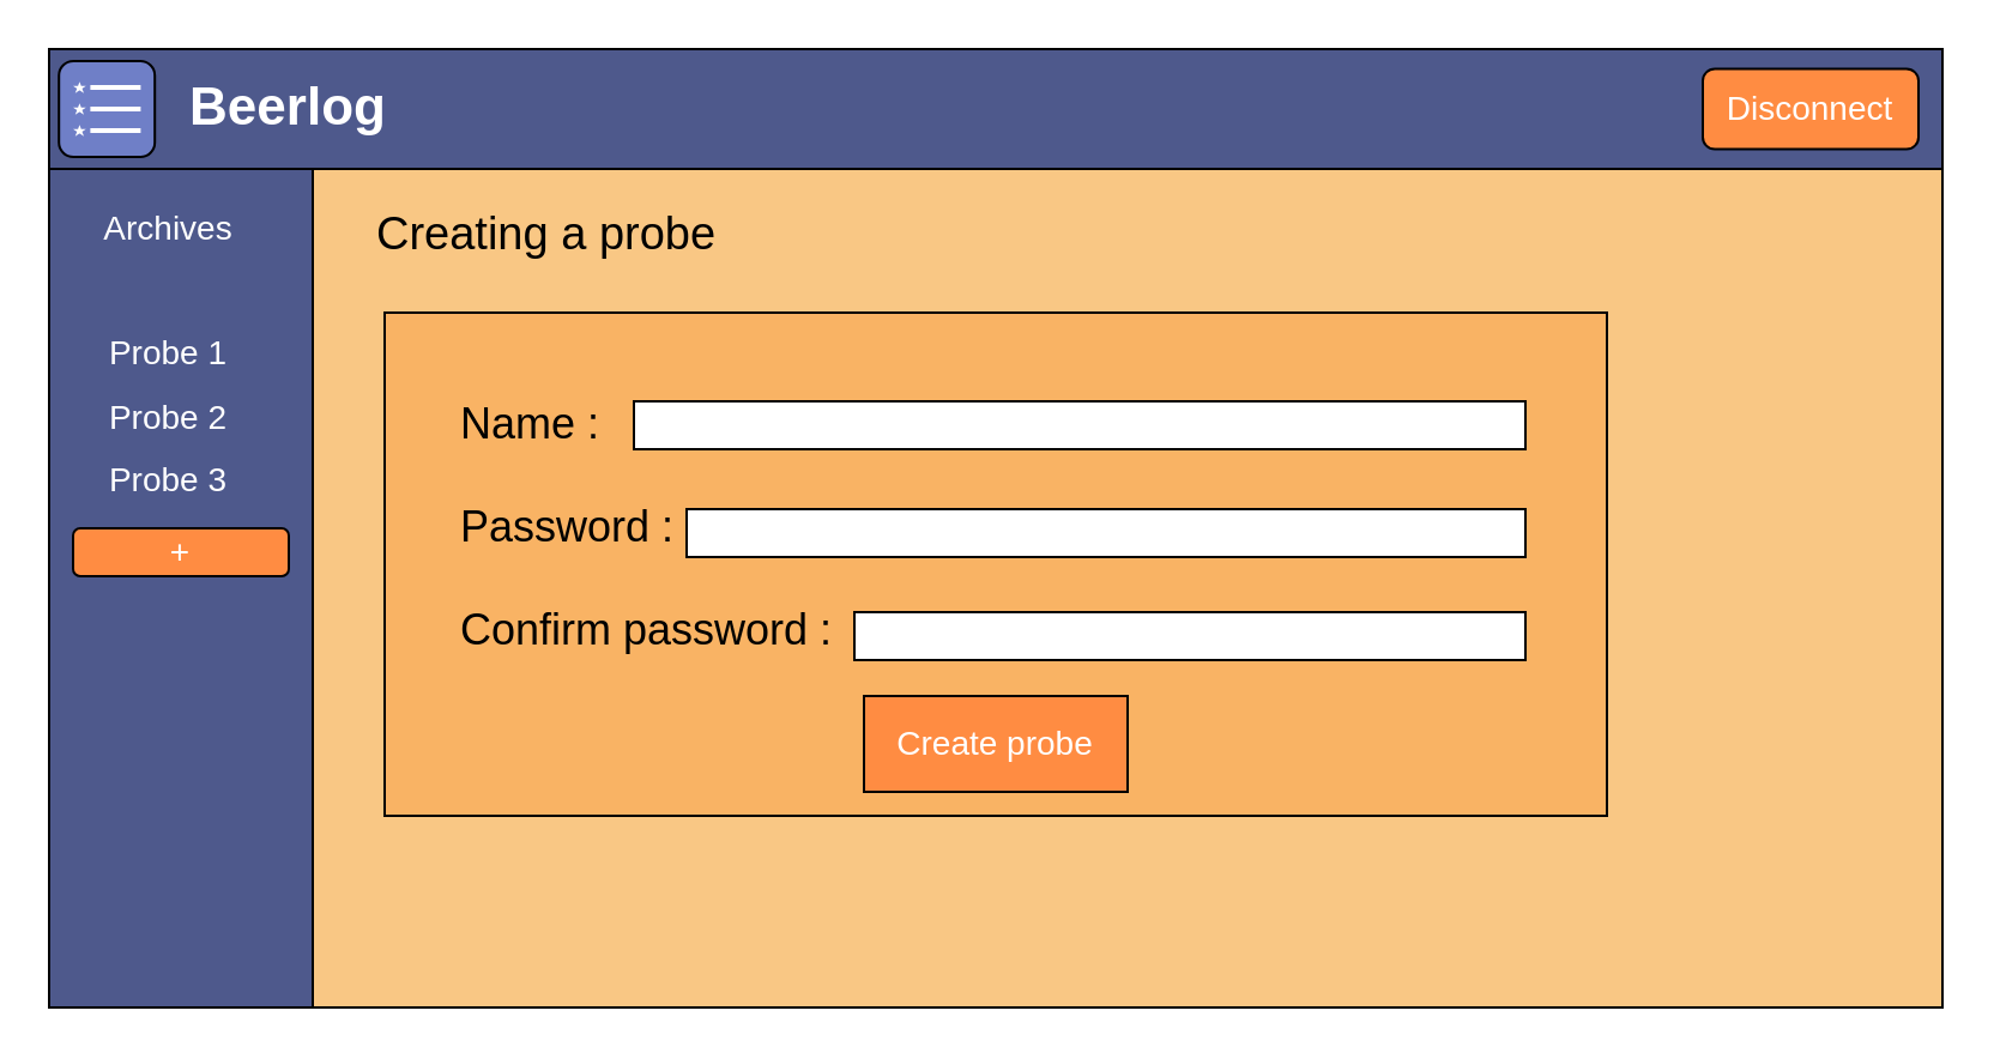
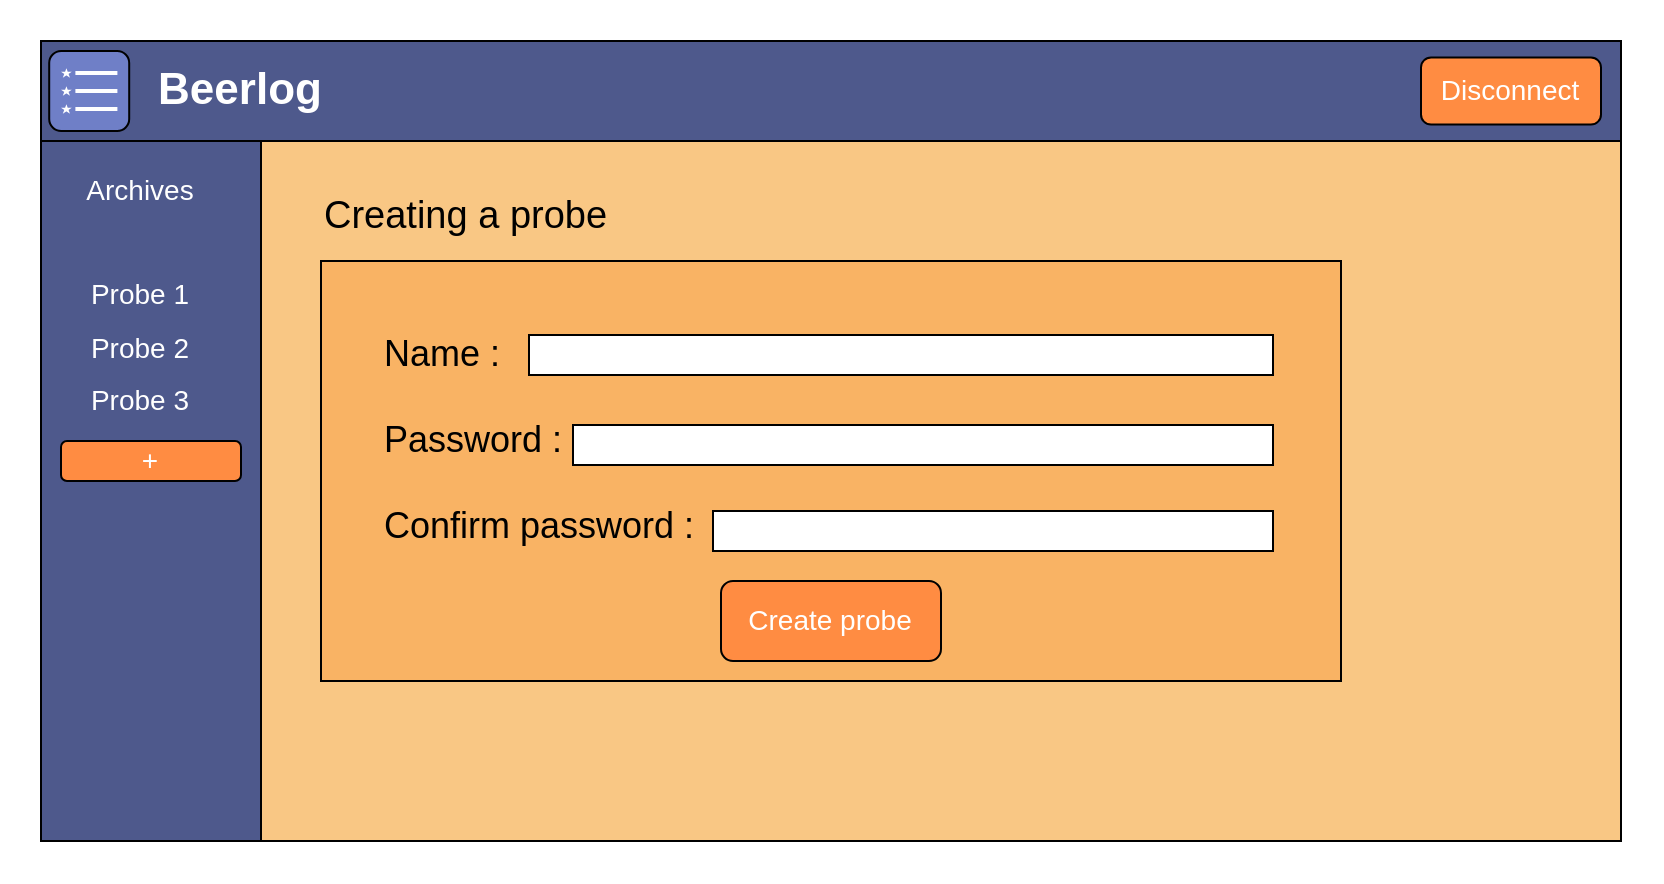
  <mxCell id="0" />
  <mxCell id="1" parent="0" />
  <mxCell id="2" value="" style="rounded=0;whiteSpace=wrap;html=1;fillColor=#F9C784;" parent="1" vertex="1"><mxGeometry x="20" y="20" width="790" height="400" as="geometry" /></mxCell>
  <mxCell id="3" value="" style="rounded=0;whiteSpace=wrap;html=1;fillColor=#F9B364;" parent="1" vertex="1"><mxGeometry x="160" y="130" width="510" height="210" as="geometry" /></mxCell>
  <mxCell id="4" value="Name :&lt;br style=&quot;font-size: 18px;&quot;&gt;&lt;br style=&quot;font-size: 18px;&quot;&gt;&lt;div style=&quot;font-size: 18px;&quot;&gt;&lt;span style=&quot;background-color: initial; font-size: 18px;&quot;&gt;Password :&amp;nbsp;&lt;/span&gt;&lt;/div&gt;&lt;div style=&quot;font-size: 18px;&quot;&gt;&lt;span style=&quot;background-color: initial; font-size: 18px;&quot;&gt;&lt;br&gt;&lt;/span&gt;&lt;/div&gt;&lt;div style=&quot;font-size: 18px;&quot;&gt;&lt;span style=&quot;background-color: initial; font-size: 18px;&quot;&gt;Confirm password :&lt;/span&gt;&lt;/div&gt;" style="text;html=1;strokeColor=none;fillColor=none;align=left;verticalAlign=top;whiteSpace=wrap;rounded=0;fontSize=18;" parent="1" vertex="1"><mxGeometry x="190" y="160" width="200" height="80" as="geometry" /></mxCell>
  <mxCell id="5" value="" style="rounded=0;whiteSpace=wrap;html=1;fontSize=18;fillColor=#FFFFFF;" parent="1" vertex="1"><mxGeometry x="264" y="167" width="372" height="20" as="geometry" /></mxCell>
  <mxCell id="6" value="" style="rounded=0;whiteSpace=wrap;html=1;fontSize=18;fillColor=#FFFFFF;" parent="1" vertex="1"><mxGeometry x="286" y="212" width="350" height="20" as="geometry" /></mxCell>
- <mxCell id="7" value="Create probe" style="whiteSpace=wrap;html=1;strokeColor=#000000;fontSize=14;fontColor=#FFFFFF;fillColor=#FF8C42;gradientColor=none;rounded=0;" parent="1" vertex="1"><mxGeometry x="360" y="290" width="110" height="40" as="geometry" /></mxCell>
+ <mxCell id="7" value="Create probe" style="rounded=1;whiteSpace=wrap;html=1;strokeColor=#000000;fontSize=14;fontColor=#FFFFFF;fillColor=#FF8C42;gradientColor=none;" parent="1" vertex="1"><mxGeometry x="360" y="290" width="110" height="40" as="geometry" /></mxCell>
  <mxCell id="8" value="" style="rounded=0;whiteSpace=wrap;html=1;fontSize=18;fillColor=#FFFFFF;" parent="1" vertex="1"><mxGeometry x="356" y="255" width="280" height="20" as="geometry" /></mxCell>
  <mxCell id="9" value="" style="rounded=0;whiteSpace=wrap;html=1;strokeColor=#000000;fontSize=22;fontColor=#FFFFFF;fillColor=#4e598c;gradientColor=none;" parent="1" vertex="1"><mxGeometry x="20" y="20" width="110" height="400" as="geometry" /></mxCell>
  <mxCell id="10" value="" style="rounded=0;whiteSpace=wrap;html=1;fillColor=#4E598C;" parent="1" vertex="1"><mxGeometry x="20" y="20" width="790" height="50" as="geometry" /></mxCell>
  <mxCell id="11" value="&lt;span style=&quot;font-size: 14px;&quot;&gt;Archives&lt;br&gt;&lt;br&gt;Probe 1&lt;br&gt;Probe 2&lt;br&gt;Probe 3&lt;br&gt;&lt;/span&gt;" style="text;html=1;strokeColor=none;fillColor=none;align=center;verticalAlign=middle;whiteSpace=wrap;rounded=0;fontSize=22;fontColor=#FFFFFF;" parent="1" vertex="1"><mxGeometry x="40" y="130" width="60" height="30" as="geometry" /></mxCell>
  <mxCell id="12" value="+" style="rounded=1;whiteSpace=wrap;html=1;strokeColor=#000000;fontSize=14;fontColor=#FFFFFF;fillColor=#FF8C42;gradientColor=none;" parent="1" vertex="1"><mxGeometry x="30" y="220" width="90" height="20" as="geometry" /></mxCell>
  <mxCell id="13" value="" style="rounded=1;whiteSpace=wrap;html=1;strokeColor=#000000;fillColor=#6F7FC7;" parent="1" vertex="1"><mxGeometry x="24.1" y="25" width="40" height="40" as="geometry" /></mxCell>
  <mxCell id="14" value="" style="html=1;verticalLabelPosition=bottom;align=center;labelBackgroundColor=#ffffff;verticalAlign=top;strokeWidth=2;strokeColor=#FFFFFF;shadow=0;dashed=0;shape=mxgraph.ios7.icons.most_viewed;pointerEvents=1" parent="1" vertex="1"><mxGeometry x="30" y="33.6" width="28.2" height="22.8" as="geometry" /></mxCell>
  <mxCell id="15" value="Disconnect" style="rounded=1;whiteSpace=wrap;html=1;strokeColor=#000000;fontSize=14;fontColor=#FFFFFF;fillColor=#FF8C42;gradientColor=none;" parent="1" vertex="1"><mxGeometry x="710" y="28.2" width="90" height="33.6" as="geometry" /></mxCell>
  <mxCell id="16" value="Beerlog" style="text;html=1;strokeColor=none;fillColor=none;align=center;verticalAlign=middle;whiteSpace=wrap;rounded=0;fontColor=#FFFFFF;fontSize=22;fontStyle=1" parent="1" vertex="1"><mxGeometry x="90" y="30" width="60" height="30" as="geometry" /></mxCell>
- <mxCell id="17" value="Creating a probe" style="text;html=1;strokeColor=none;fillColor=none;align=left;verticalAlign=top;whiteSpace=wrap;rounded=0;fontSize=19;" parent="1" vertex="1"><mxGeometry x="155" y="80" width="150" height="30" as="geometry" /></mxCell>
+ <mxCell id="17" value="Creating a probe" style="text;html=1;strokeColor=none;fillColor=none;align=left;verticalAlign=top;whiteSpace=wrap;rounded=0;fontSize=19;" parent="1" vertex="1"><mxGeometry x="160" y="90" width="150" height="30" as="geometry" /></mxCell>
